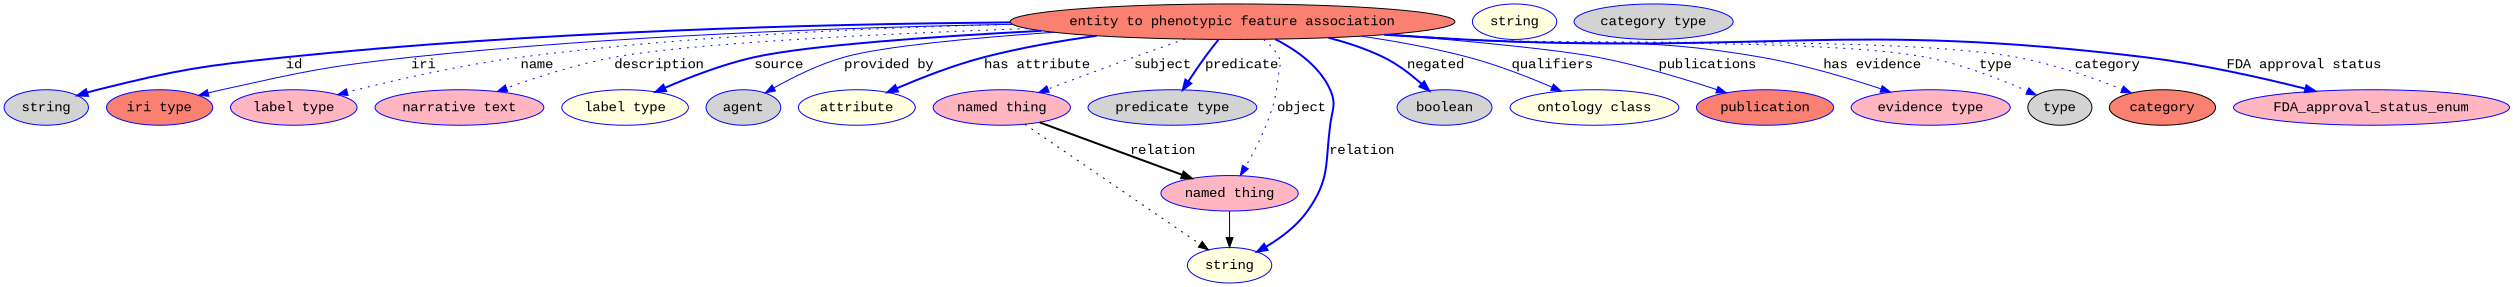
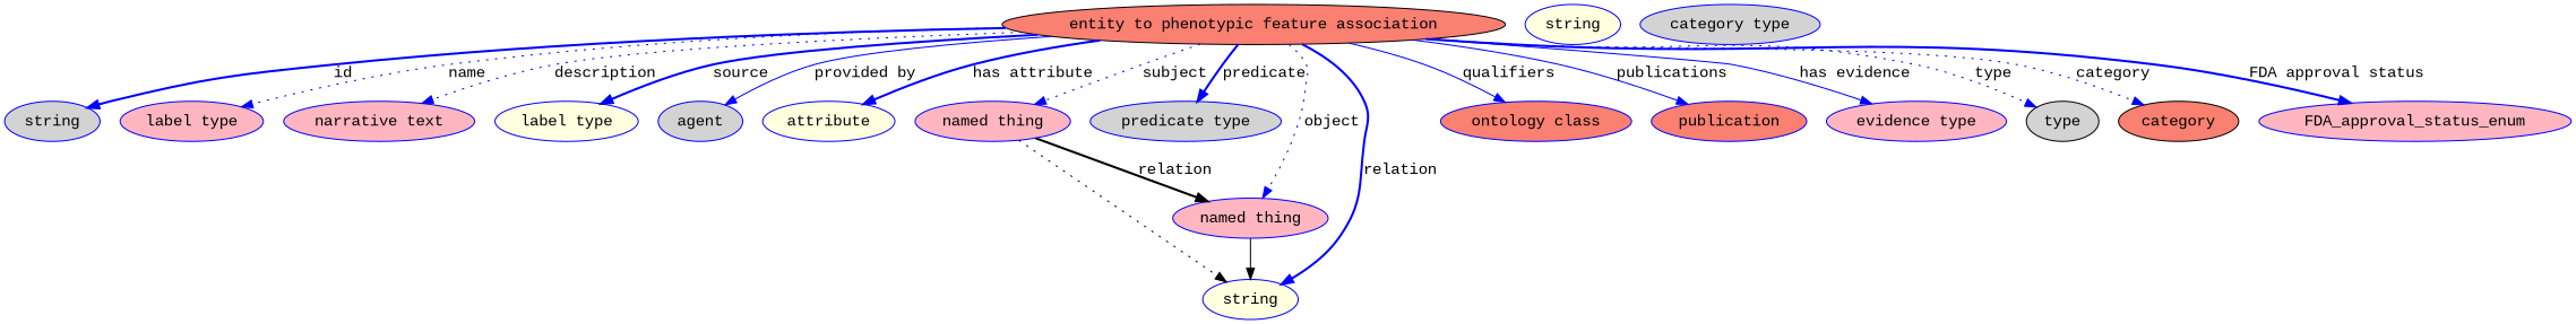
  digraph {
    fontname="Liberation Mono"
    node [fillcolor=lightgrey fontname="Liberation Mono" style=filled color=blue]
    edge [color=blue fontname="Liberation Mono" style=bold]
    n1 [fillcolor=salmon height=0.5 label="entity to phenotypic feature association" width=5.4342 color=""]
    n2 [height=0.5 label=string width=1.0652]
-   n3 [fillcolor=salmon height=0.5 label="iri type" width=1.2277]
    n4 [fillcolor=lightpink height=0.5 label="label type" width=1.5707]
    n5 [fillcolor=lightpink height=0.5 label="narrative text" width=2.0943]
    n6 [fillcolor=lightyellow height=0.5 label="label type" width=1.5707]
    n7 [height=0.5 label=agent width=1.0291]
    n8 [fillcolor=lightyellow height=0.5 label=attribute width=1.4443]
    n9 [fillcolor=lightpink height=0.5 label="named thing" width=1.9318]
    n10 [height=0.5 label="predicate type" width=2.1665]
    n11 [fillcolor=lightpink height=0.5 label="named thing" width=1.9318]
    n12 [fillcolor=lightyellow height=0.5 label=string width=1.0652]
-   n13 [height=0.5 label=boolean width=1.2999]
-   n14 [fillcolor=lightyellow height=0.5 label="ontology class" width=2.1304]
+   n14 [fillcolor=salmon height=0.5 label="ontology class" width=2.1304]
    n15 [fillcolor=salmon height=0.5 label=publication width=1.7332]
    n16 [fillcolor=lightpink height=0.5 label="evidence type" width=2.0943]
    type [height=0.5 width=0.86659 color=""]
    category [fillcolor=salmon height=0.5 width=1.4263 color=""]
    n19 [fillcolor=lightpink height=0.5 label=FDA_approval_status_enum width=3.8635]
    n20 [fillcolor=lightyellow height=0.5 label=string width=1.0652]
    n21 [height=0.5 label="category type" width=2.0762]
    n1 -> n2 [label=id]
-   n1 -> n3 [label=iri style=solid]
    n1 -> n4 [label=name style=dotted]
    n1 -> n5 [label=description style=dotted]
    n1 -> n6 [label=source]
    n1 -> n7 [label="provided by" style=solid]
    n1 -> n8 [label="has attribute"]
    n1 -> n9 [label=subject style=dotted]
    n1 -> n10 [label=predicate]
    n1 -> n11 [label=object style=dotted]
    n1 -> n12 [label=relation]
-   n1 -> n13 [label=negated]
    n1 -> n14 [label=qualifiers style=solid]
    n1 -> n15 [label=publications style=solid]
    n1 -> n16 [label="has evidence" style=solid]
    n1 -> type [label=type style=dotted]
    n1 -> category [label=category style=dotted]
    n1 -> n19 [label="FDA approval status"]
    n9 -> n11 [label=relation color=""]
    n9 -> n12 [style=dotted color=""]
    n11 -> n12 [style=solid color=""]
  }
